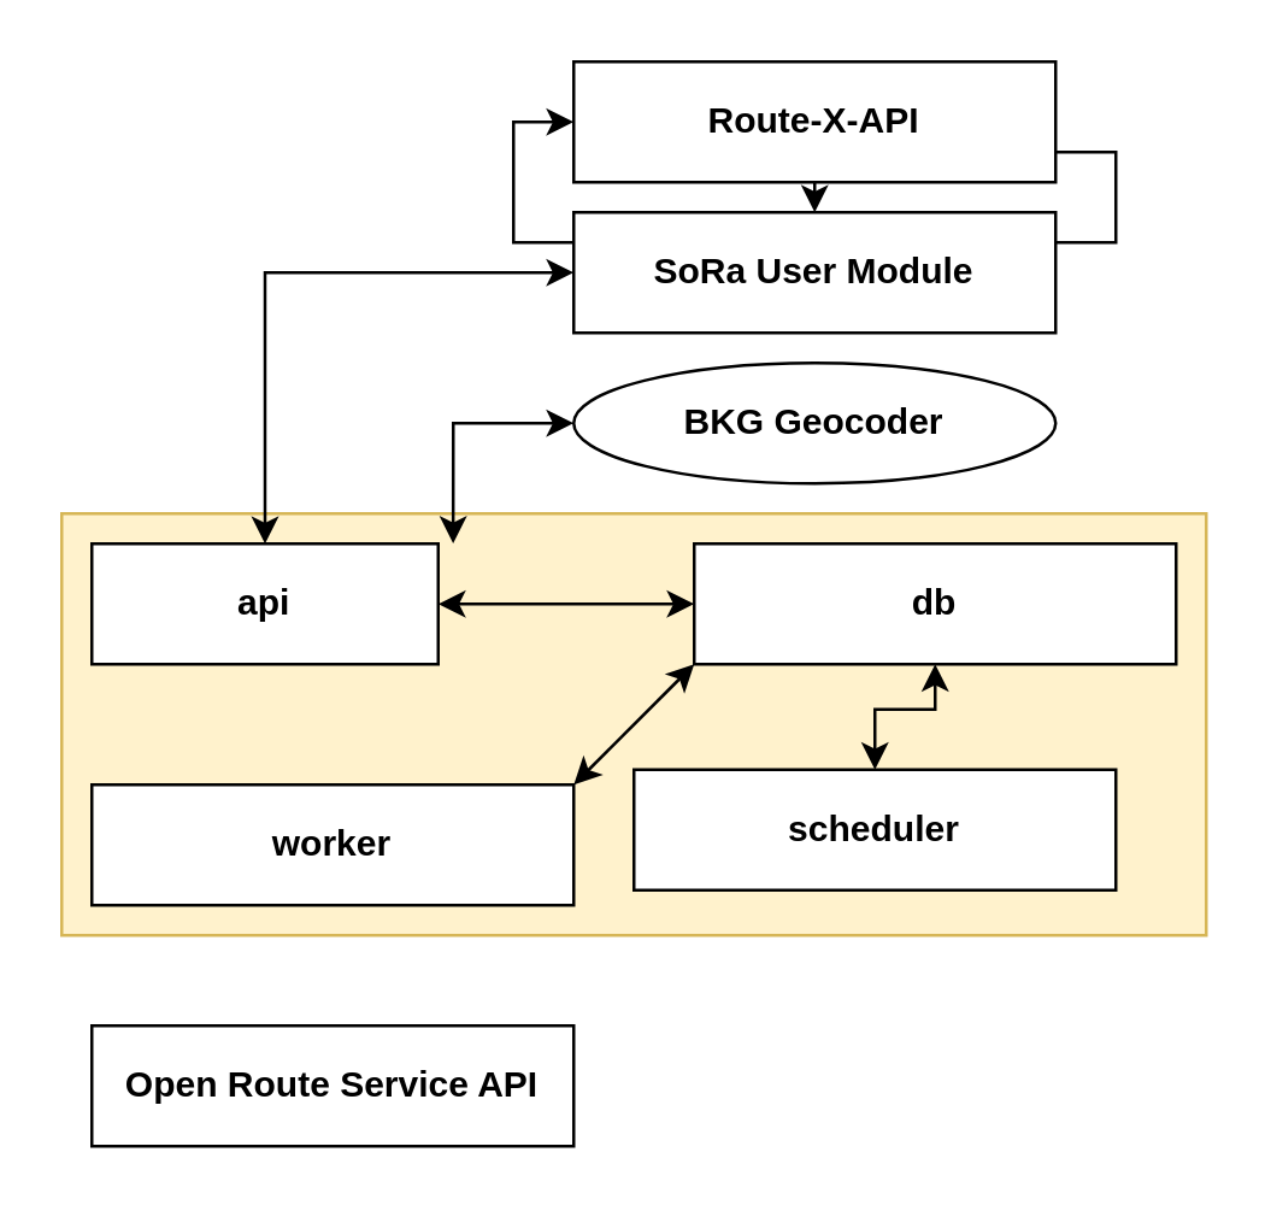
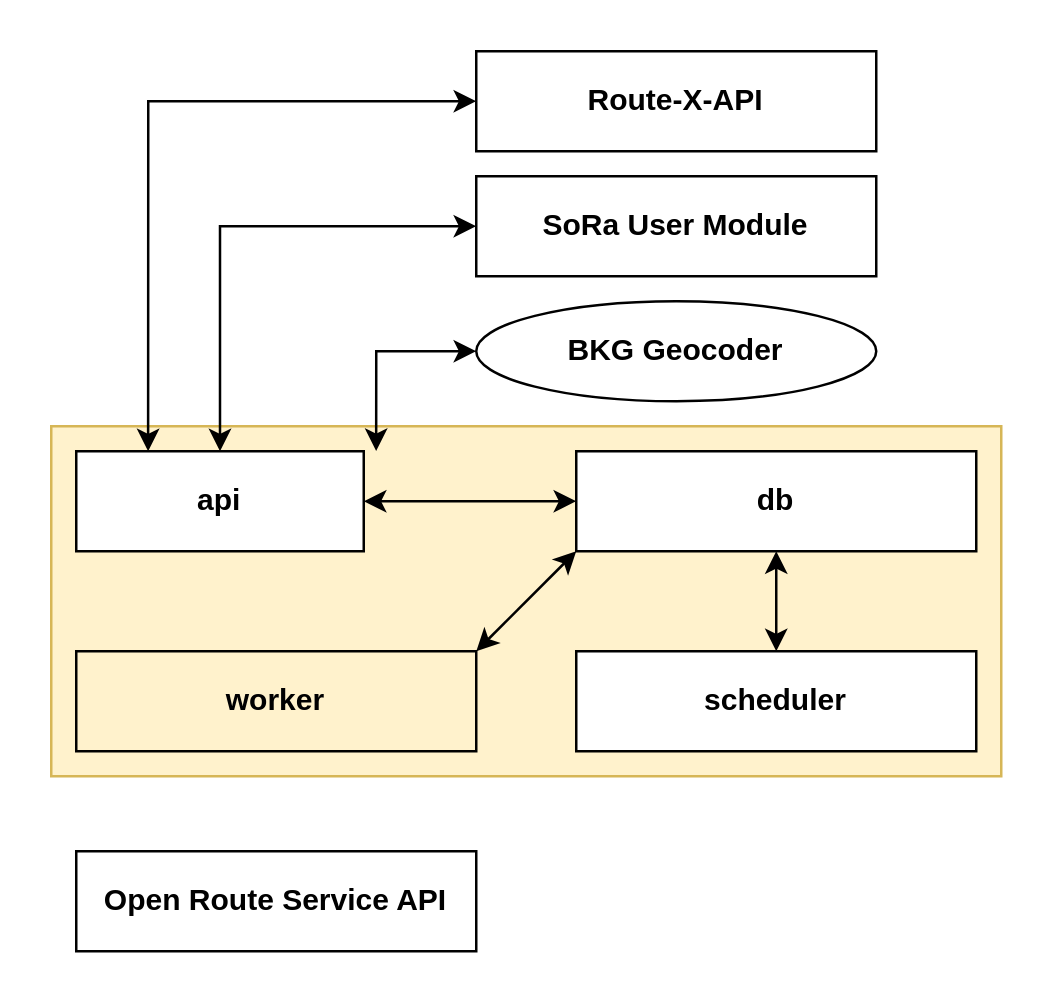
  <mxCell id="0" />
  <mxCell id="1" parent="0" />
  <mxCell id="2" value="" style="rounded=0;whiteSpace=wrap;html=1;fillColor=#fff2cc;strokeColor=#d6b656;" vertex="1" parent="1"><mxGeometry x="20" y="170" width="380" height="140" as="geometry" /></mxCell>
  <mxCell id="3" style="edgeStyle=orthogonalEdgeStyle;rounded=0;orthogonalLoop=1;jettySize=auto;html=1;exitX=1;exitY=0.5;exitDx=0;exitDy=0;entryX=0;entryY=0.5;entryDx=0;entryDy=0;startArrow=classic;startFill=1;" edge="1" parent="1" source="4" target="5"><mxGeometry relative="1" as="geometry" /></mxCell>
  <mxCell id="4" value="&lt;b&gt;api&lt;/b&gt;" style="rounded=0;whiteSpace=wrap;html=1;" vertex="1" parent="1"><mxGeometry x="30" y="180" width="115" height="40" as="geometry" /></mxCell>
  <mxCell id="5" value="&lt;b&gt;db&lt;/b&gt;" style="rounded=0;whiteSpace=wrap;html=1;" vertex="1" parent="1"><mxGeometry x="230" y="180" width="160" height="40" as="geometry" /></mxCell>
- <mxCell id="6" value="&lt;b&gt;worker&lt;/b&gt;" style="rounded=0;whiteSpace=wrap;html=1;" vertex="1" parent="1"><mxGeometry x="30" y="260" width="160" height="40" as="geometry" /></mxCell>
+ <mxCell id="6" value="&lt;b&gt;worker&lt;/b&gt;" style="rounded=0;whiteSpace=wrap;html=1;fillColor=#fff2cc;" vertex="1" parent="1"><mxGeometry x="30" y="260" width="160" height="40" as="geometry" /></mxCell>
  <mxCell id="7" style="edgeStyle=orthogonalEdgeStyle;rounded=0;orthogonalLoop=1;jettySize=auto;html=1;exitX=0.5;exitY=0;exitDx=0;exitDy=0;entryX=0.5;entryY=1;entryDx=0;entryDy=0;startArrow=classic;startFill=1;" edge="1" parent="1" source="8" target="5"><mxGeometry relative="1" as="geometry" /></mxCell>
- <mxCell id="8" value="&lt;b&gt;scheduler&lt;/b&gt;" style="rounded=0;whiteSpace=wrap;html=1;" vertex="1" parent="1"><mxGeometry x="210" y="255" width="160" height="40" as="geometry" /></mxCell>
+ <mxCell id="8" value="&lt;b&gt;scheduler&lt;/b&gt;" style="rounded=0;whiteSpace=wrap;html=1;" vertex="1" parent="1"><mxGeometry x="230" y="260" width="160" height="40" as="geometry" /></mxCell>
  <mxCell id="9" value="" style="endArrow=classic;html=1;rounded=0;startArrow=classic;startFill=1;" edge="1" parent="1"><mxGeometry width="50" height="50" relative="1" as="geometry"><mxPoint x="190" y="260" as="sourcePoint" /><mxPoint x="230" y="220" as="targetPoint" /></mxGeometry></mxCell>
  <mxCell id="10" value="&lt;b&gt;Open Route Service API&lt;/b&gt;" style="rounded=0;whiteSpace=wrap;html=1;" vertex="1" parent="1"><mxGeometry x="30" y="340" width="160" height="40" as="geometry" /></mxCell>
- <mxCell id="11" style="edgeStyle=orthogonalEdgeStyle;rounded=0;orthogonalLoop=1;jettySize=auto;html=1;exitX=0;exitY=0.5;exitDx=0;exitDy=0;startArrow=classic;startFill=1;" edge="1" parent="1" source="12" target="14"><mxGeometry relative="1" as="geometry" /></mxCell>
+ <mxCell id="11" style="edgeStyle=orthogonalEdgeStyle;rounded=0;orthogonalLoop=1;jettySize=auto;html=1;exitX=0;exitY=0.5;exitDx=0;exitDy=0;entryX=0.25;entryY=0;entryDx=0;entryDy=0;startArrow=classic;startFill=1;" edge="1" parent="1" source="12" target="4"><mxGeometry relative="1" as="geometry" /></mxCell>
  <mxCell id="12" value="&lt;b&gt;Route-X-API&lt;/b&gt;" style="rounded=0;whiteSpace=wrap;html=1;" vertex="1" parent="1"><mxGeometry x="190" y="20" width="160" height="40" as="geometry" /></mxCell>
  <mxCell id="13" style="edgeStyle=orthogonalEdgeStyle;rounded=0;orthogonalLoop=1;jettySize=auto;html=1;exitX=0;exitY=0.5;exitDx=0;exitDy=0;entryX=0.5;entryY=0;entryDx=0;entryDy=0;startArrow=classic;startFill=1;" edge="1" parent="1" source="14" target="4"><mxGeometry relative="1" as="geometry" /></mxCell>
  <mxCell id="14" value="&lt;b&gt;SoRa User Module&lt;/b&gt;" style="rounded=0;whiteSpace=wrap;html=1;" vertex="1" parent="1"><mxGeometry x="190" y="70" width="160" height="40" as="geometry" /></mxCell>
  <mxCell id="15" value="&lt;b&gt;BKG Geocoder&lt;/b&gt;" style="ellipse;whiteSpace=wrap;html=1;" vertex="1" parent="1"><mxGeometry x="190" y="120" width="160" height="40" as="geometry" /></mxCell>
  <mxCell id="16" style="edgeStyle=orthogonalEdgeStyle;rounded=0;orthogonalLoop=1;jettySize=auto;html=1;exitX=0;exitY=0.5;exitDx=0;exitDy=0;entryX=0.342;entryY=0.071;entryDx=0;entryDy=0;entryPerimeter=0;startArrow=classic;startFill=1;" edge="1" parent="1" source="15" target="2"><mxGeometry relative="1" as="geometry" /></mxCell>
